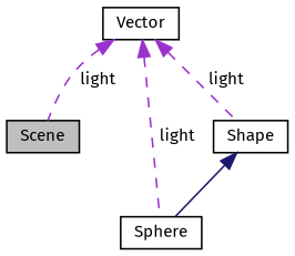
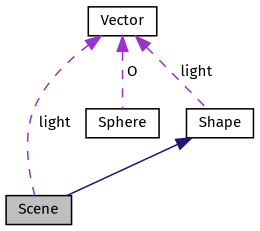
  digraph {
    fontname="Fira Sans"
    node [color=black fillcolor=white fontname="Fira Sans" fontsize=10 shape=record style=filled]
    edge [color=darkorchid3 dir=back fontname="Fira Sans" fontsize=10 labelfontname=Helvetica labelfontsize=10 style=dashed]
    n1 [fillcolor=grey75 fontcolor=black height=0.2 label=Scene width=0.4]
    n2 [height=0.2 label=Sphere width=0.4]
    n3 [height=0.2 label=Shape width=0.4]
    n4 [height=0.2 label=Vector width=0.4]
-   n3 -> n2 [color=midnightblue style=solid]
+   n3 -> n1 [color=midnightblue style=solid]
    n4 -> n1 [label=" light"]
-   n4 -> n2 [label=" light"]
+   n4 -> n2 [label=" O"]
    n4 -> n3 [label=" light"]
  }
